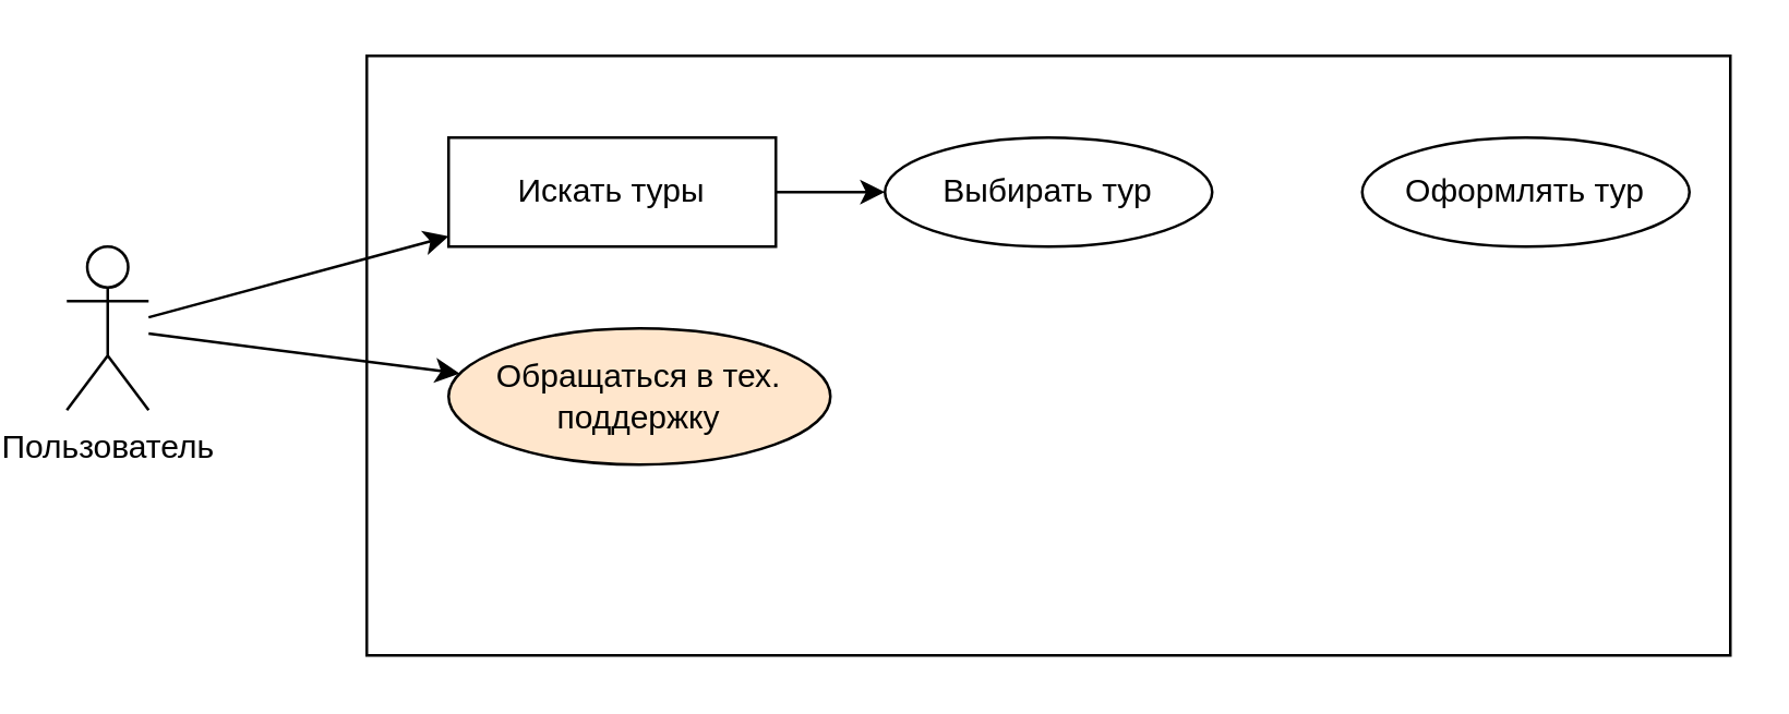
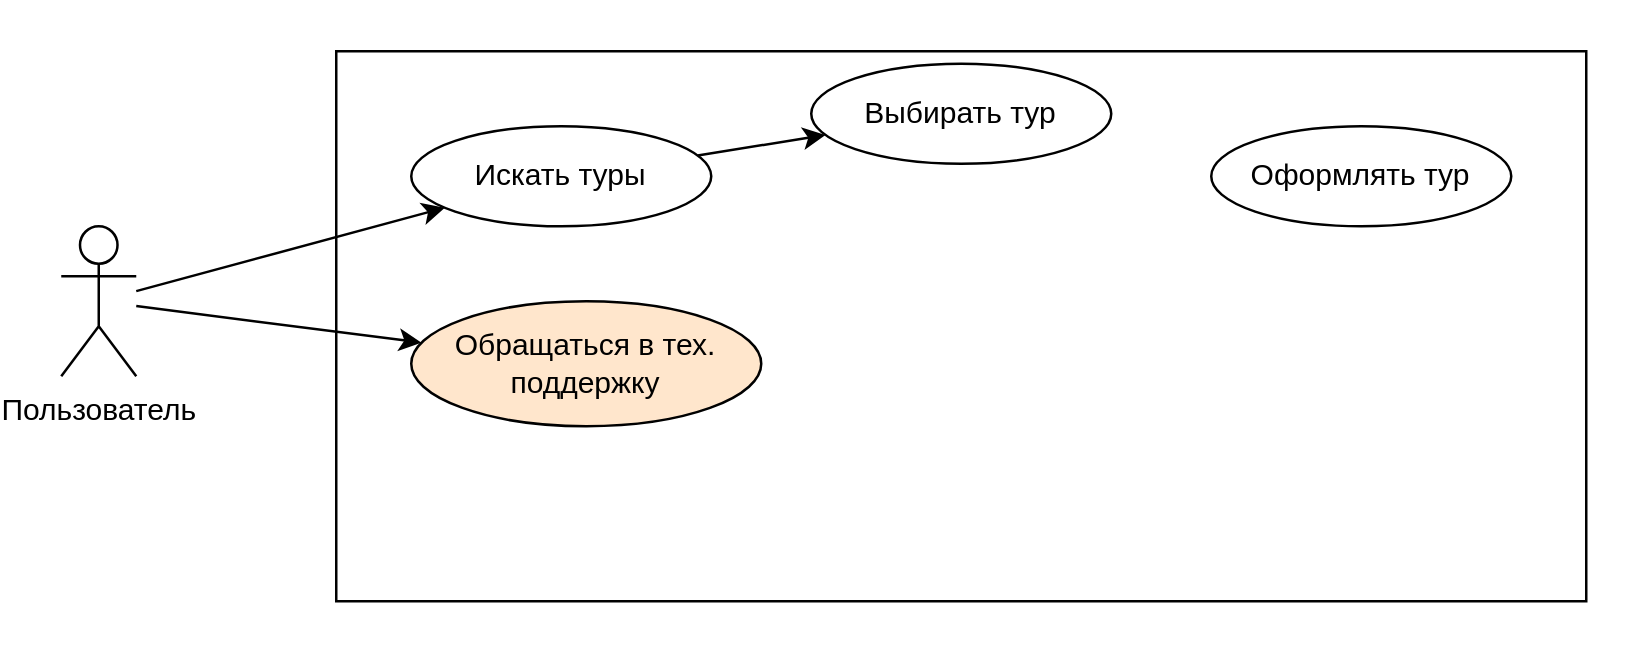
  <mxCell id="0" />
  <mxCell id="1" parent="0" />
  <mxCell id="2" value="" style="rounded=0;whiteSpace=wrap;html=1;" vertex="1" parent="1"><mxGeometry x="130" y="20" width="500" height="220" as="geometry" /></mxCell>
  <mxCell id="3" style="rounded=0;orthogonalLoop=1;jettySize=auto;html=1;" edge="1" parent="1" source="5" target="7"><mxGeometry relative="1" as="geometry" /></mxCell>
  <mxCell id="4" style="rounded=0;orthogonalLoop=1;jettySize=auto;html=1;" edge="1" parent="1" source="5" target="9"><mxGeometry relative="1" as="geometry" /></mxCell>
  <mxCell id="5" value="Пользователь" style="shape=umlActor;verticalLabelPosition=bottom;verticalAlign=top;html=1;outlineConnect=0;" vertex="1" parent="1"><mxGeometry x="20" y="90" width="30" height="60" as="geometry" /></mxCell>
  <mxCell id="6" style="rounded=0;orthogonalLoop=1;jettySize=auto;html=1;" edge="1" parent="1" source="7" target="8"><mxGeometry relative="1" as="geometry" /></mxCell>
- <mxCell id="7" value="Искать туры" style="whiteSpace=wrap;html=1;rounded=0;" vertex="1" parent="1"><mxGeometry x="160" y="50" width="120" height="40" as="geometry" /></mxCell>
- <mxCell id="8" value="Выбирать тур" style="ellipse;whiteSpace=wrap;html=1;" vertex="1" parent="1"><mxGeometry x="320" y="50" width="120" height="40" as="geometry" /></mxCell>
+ <mxCell id="7" value="Искать туры" style="ellipse;whiteSpace=wrap;html=1;" vertex="1" parent="1"><mxGeometry x="160" y="50" width="120" height="40" as="geometry" /></mxCell>
+ <mxCell id="8" value="Выбирать тур" style="ellipse;whiteSpace=wrap;html=1;" vertex="1" parent="1"><mxGeometry x="320" y="25" width="120" height="40" as="geometry" /></mxCell>
  <mxCell id="9" value="Обращаться в тех. поддержку" style="ellipse;whiteSpace=wrap;html=1;fillColor=#ffe6cc;" vertex="1" parent="1"><mxGeometry x="160" y="120" width="140" height="50" as="geometry" /></mxCell>
- <mxCell id="10" value="Оформлять тур" style="ellipse;whiteSpace=wrap;html=1;" vertex="1" parent="1"><mxGeometry x="495" y="50" width="120" height="40" as="geometry" /></mxCell>
+ <mxCell id="10" value="Оформлять тур" style="ellipse;whiteSpace=wrap;html=1;" vertex="1" parent="1"><mxGeometry x="480" y="50" width="120" height="40" as="geometry" /></mxCell>
